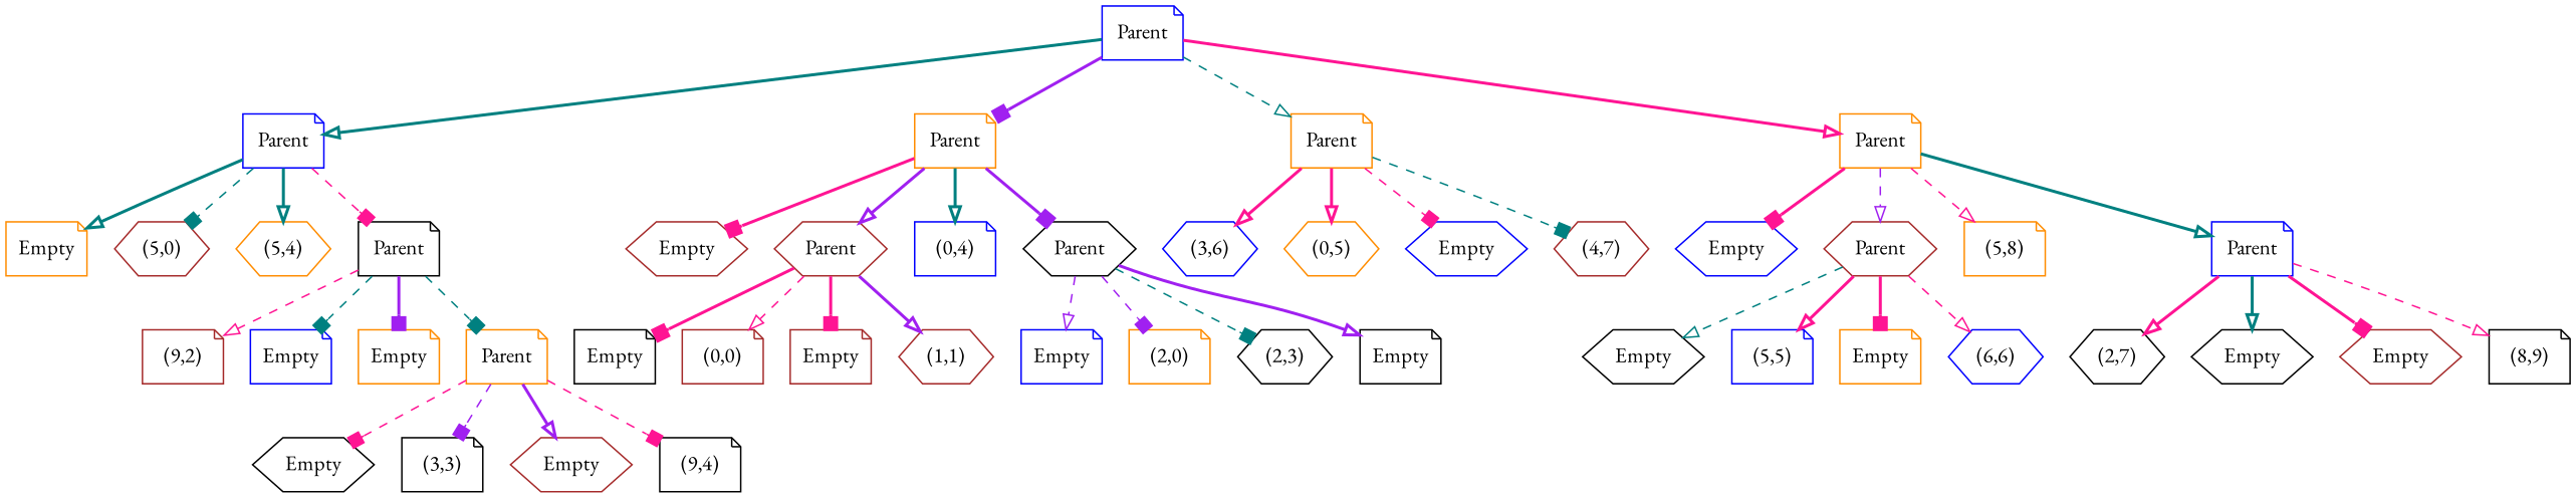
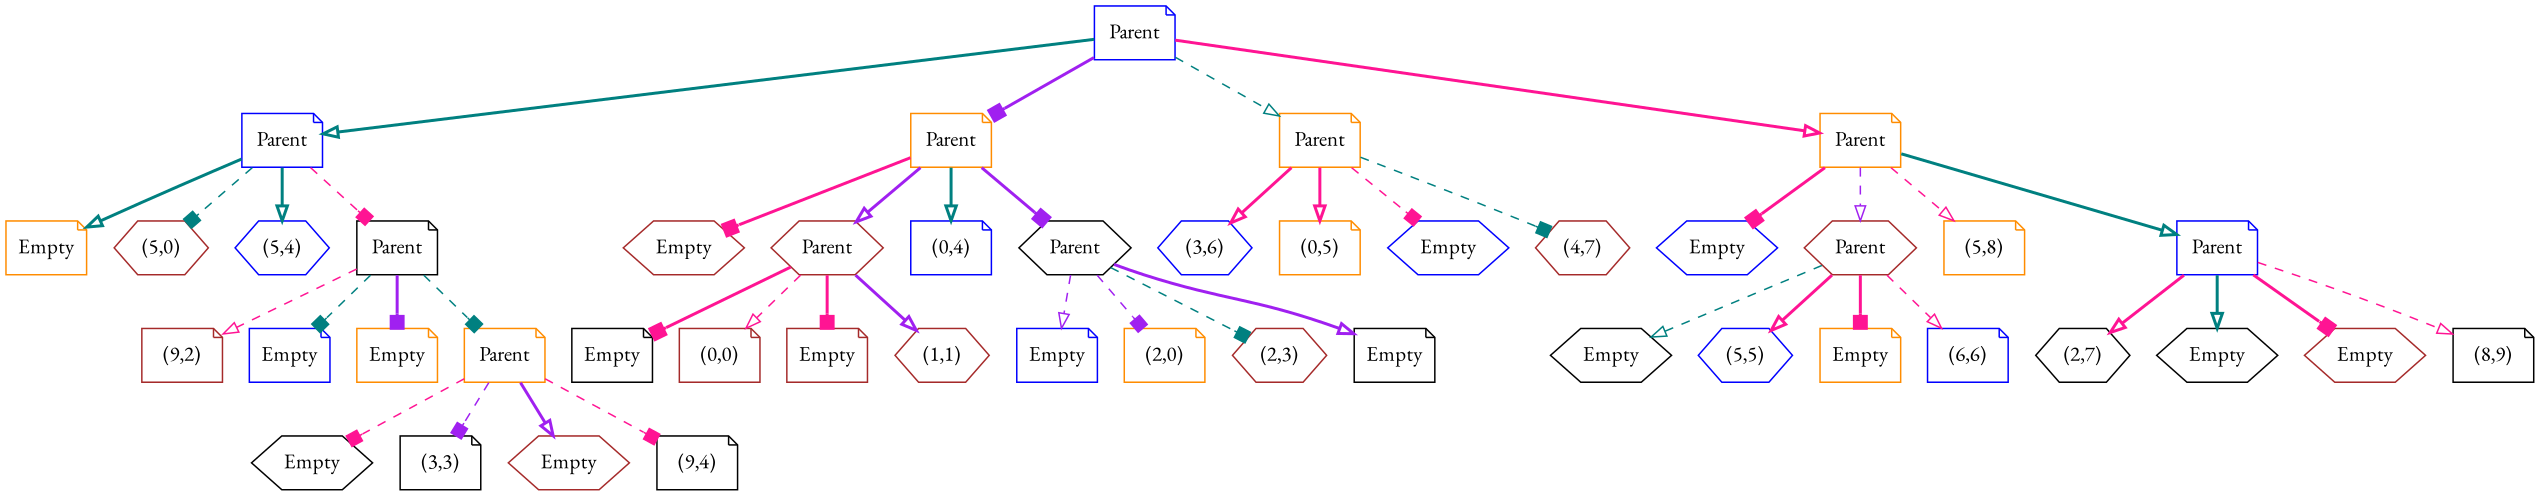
  digraph {
    fontname="EB Garamond"
    node [color=black fontname="EB Garamond" shape=note]
    edge [arrowhead=onormal color=deeppink fontname="EB Garamond" style=bold]
    n1 [color=blue label=Parent]
    n2 [color=blue label=Parent]
    n3 [color=darkorange label=Parent]
    n4 [color=darkorange label=Parent]
    n5 [color=darkorange label=Parent]
    n6 [color=darkorange label=Empty]
    n7 [color=brown label="(5,0)" shape=hexagon]
-   n8 [color=darkorange label="(5,4)" shape=hexagon]
+   n8 [color=blue label="(5,4)" shape=hexagon]
    n9 [label=Parent]
    n10 [color=brown label=Empty shape=hexagon]
    n11 [color=brown label=Parent shape=hexagon]
    n12 [color=blue label="(0,4)"]
    n13 [label=Parent shape=hexagon]
    n14 [color=blue label="(3,6)" shape=hexagon]
-   n15 [color=darkorange label="(0,5)" shape=hexagon]
+   n15 [color=darkorange label="(0,5)"]
    n16 [color=blue label=Empty shape=hexagon]
    n17 [color=brown label="(4,7)" shape=hexagon]
    n18 [color=blue label=Empty shape=hexagon]
    n19 [color=brown label=Parent shape=hexagon]
    n20 [color=darkorange label="(5,8)"]
    n21 [color=blue label=Parent]
    n22 [color=brown label="(9,2)"]
    n23 [color=blue label=Empty]
    n24 [color=darkorange label=Empty]
    n25 [color=darkorange label=Parent]
    n26 [label=Empty shape=hexagon]
    n27 [label="(3,3)"]
    n28 [color=brown label=Empty shape=hexagon]
    n29 [label="(9,4)"]
    n30 [label=Empty]
    n31 [color=brown label="(0,0)"]
    n32 [color=brown label=Empty]
    n33 [color=brown label="(1,1)" shape=hexagon]
    n34 [color=blue label=Empty]
    n35 [color=darkorange label="(2,0)"]
-   n36 [label="(2,3)" shape=hexagon]
+   n36 [color=brown label="(2,3)" shape=hexagon]
    n37 [label=Empty]
    n38 [label=Empty shape=hexagon]
-   n39 [color=blue label="(5,5)"]
+   n39 [color=blue label="(5,5)" shape=hexagon]
    n40 [color=darkorange label=Empty]
-   n41 [color=blue label="(6,6)" shape=hexagon]
+   n41 [color=blue label="(6,6)"]
    n42 [label="(2,7)" shape=hexagon]
    n43 [label=Empty shape=hexagon]
    n44 [color=brown label=Empty shape=hexagon]
    n45 [label="(8,9)"]
    n1 -> n2 [color=teal]
    n1 -> n3 [arrowhead=box color=purple]
    n1 -> n4 [color=teal style=dashed]
    n1 -> n5
    n2 -> n6 [color=teal]
    n2 -> n7 [arrowhead=box color=teal style=dashed]
    n2 -> n8 [color=teal]
    n2 -> n9 [arrowhead=box style=dashed]
    n3 -> n10 [arrowhead=box]
    n3 -> n11 [color=purple]
    n3 -> n12 [color=teal]
    n3 -> n13 [arrowhead=box color=purple]
    n4 -> n14
    n4 -> n15
    n4 -> n16 [arrowhead=box style=dashed]
    n4 -> n17 [arrowhead=box color=teal style=dashed]
    n5 -> n18 [arrowhead=box]
    n5 -> n19 [color=purple style=dashed]
    n5 -> n20 [style=dashed]
    n5 -> n21 [color=teal]
    n9 -> n22 [style=dashed]
    n9 -> n23 [arrowhead=box color=teal style=dashed]
    n9 -> n24 [arrowhead=box color=purple]
    n9 -> n25 [arrowhead=box color=teal style=dashed]
    n11 -> n30 [arrowhead=box]
    n11 -> n31 [style=dashed]
    n11 -> n32 [arrowhead=box]
    n11 -> n33 [color=purple]
    n13 -> n34 [color=purple style=dashed]
    n13 -> n35 [arrowhead=box color=purple style=dashed]
    n13 -> n36 [arrowhead=box color=teal style=dashed]
    n13 -> n37 [color=purple]
    n19 -> n38 [color=teal style=dashed]
    n19 -> n39
    n19 -> n40 [arrowhead=box]
    n19 -> n41 [style=dashed]
    n21 -> n42
    n21 -> n43 [color=teal]
    n21 -> n44 [arrowhead=box]
    n21 -> n45 [style=dashed]
    n25 -> n26 [arrowhead=box style=dashed]
    n25 -> n27 [arrowhead=box color=purple style=dashed]
    n25 -> n28 [color=purple]
    n25 -> n29 [arrowhead=box style=dashed]
  }
